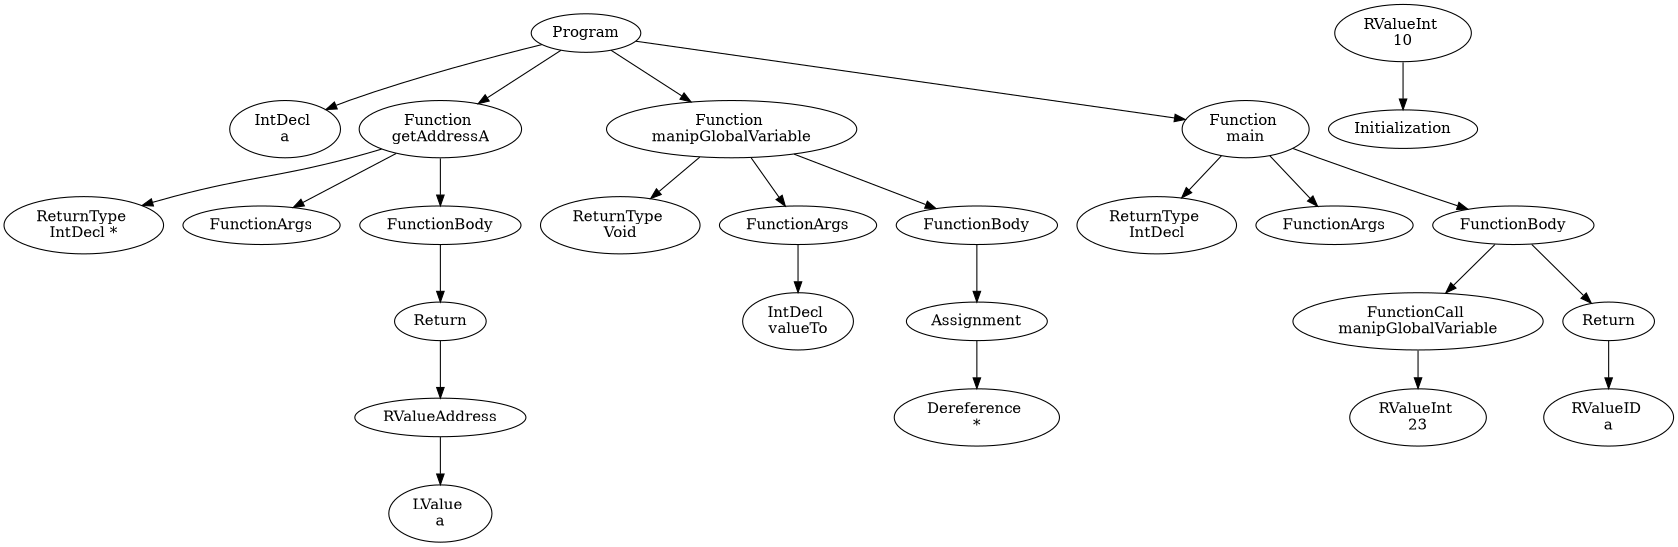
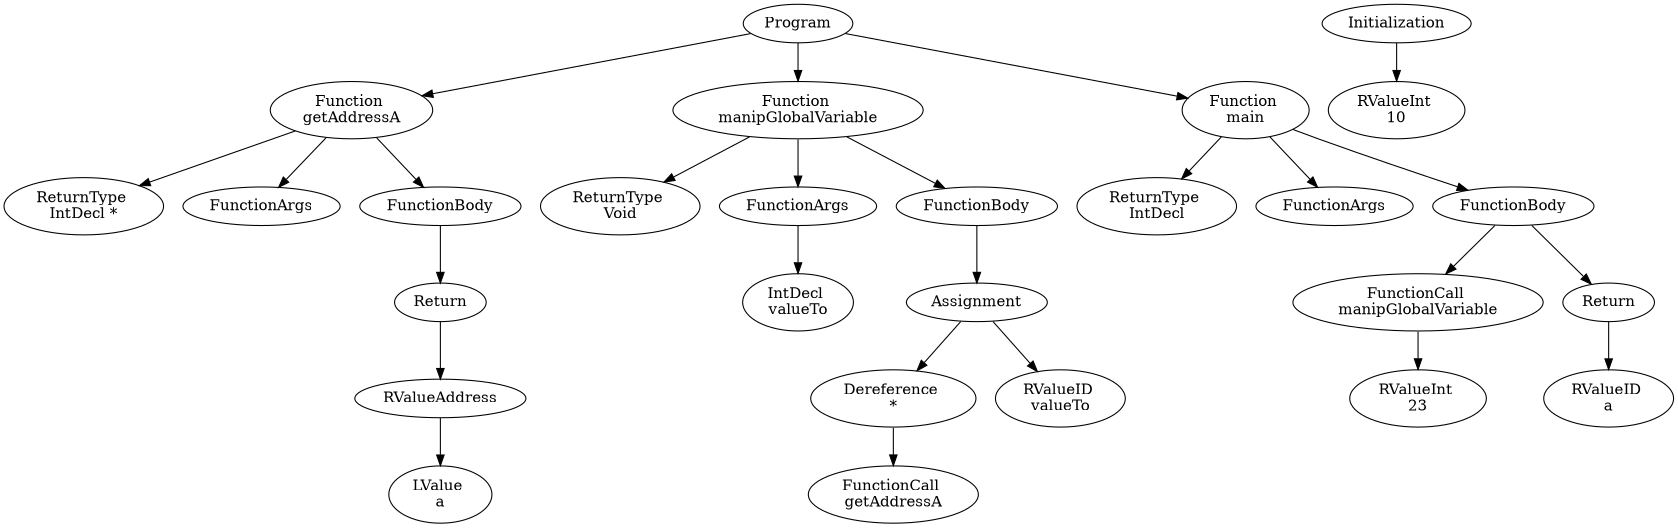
  digraph {
    n1 [label=Program]
-   n2 [label="IntDecl \na"]
    n3 [label="Function \ngetAddressA"]
    n4 [label="Function \nmanipGlobalVariable"]
    n5 [label="Function \nmain"]
    n6 [label="ReturnType \nIntDecl *"]
    n7 [label=FunctionArgs]
    n8 [label=FunctionBody]
    n9 [label="ReturnType \nVoid"]
    n10 [label=FunctionArgs]
    n11 [label=FunctionBody]
    n12 [label="ReturnType \nIntDecl"]
    n13 [label=FunctionArgs]
    n14 [label=FunctionBody]
    n15 [label=Initialization]
    n16 [label="RValueInt \n10"]
    n17 [label=Return]
    n18 [label=RValueAddress]
    n19 [label="LValue \na"]
    n20 [label="IntDecl \nvalueTo"]
    n21 [label=Assignment]
    n22 [label="Dereference \n*"]
+   n23 [label="RValueID \nvalueTo"]
+   n24 [label="FunctionCall \ngetAddressA"]
    n25 [label="FunctionCall \nmanipGlobalVariable"]
    n26 [label=Return]
    n27 [label="RValueInt \n23"]
    n28 [label="RValueID \na"]
-   n1 -> n2
    n1 -> n3
    n1 -> n4
    n1 -> n5
    n3 -> n6
    n3 -> n7
    n3 -> n8
    n4 -> n9
    n4 -> n10
    n4 -> n11
    n5 -> n12
    n5 -> n13
    n5 -> n14
    n8 -> n17
    n10 -> n20
    n11 -> n21
    n14 -> n25
    n14 -> n26
-   n16 -> n15
+   n15 -> n16
    n17 -> n18
    n18 -> n19
    n21 -> n22
+   n21 -> n23
+   n22 -> n24
    n25 -> n27
    n26 -> n28
  }
